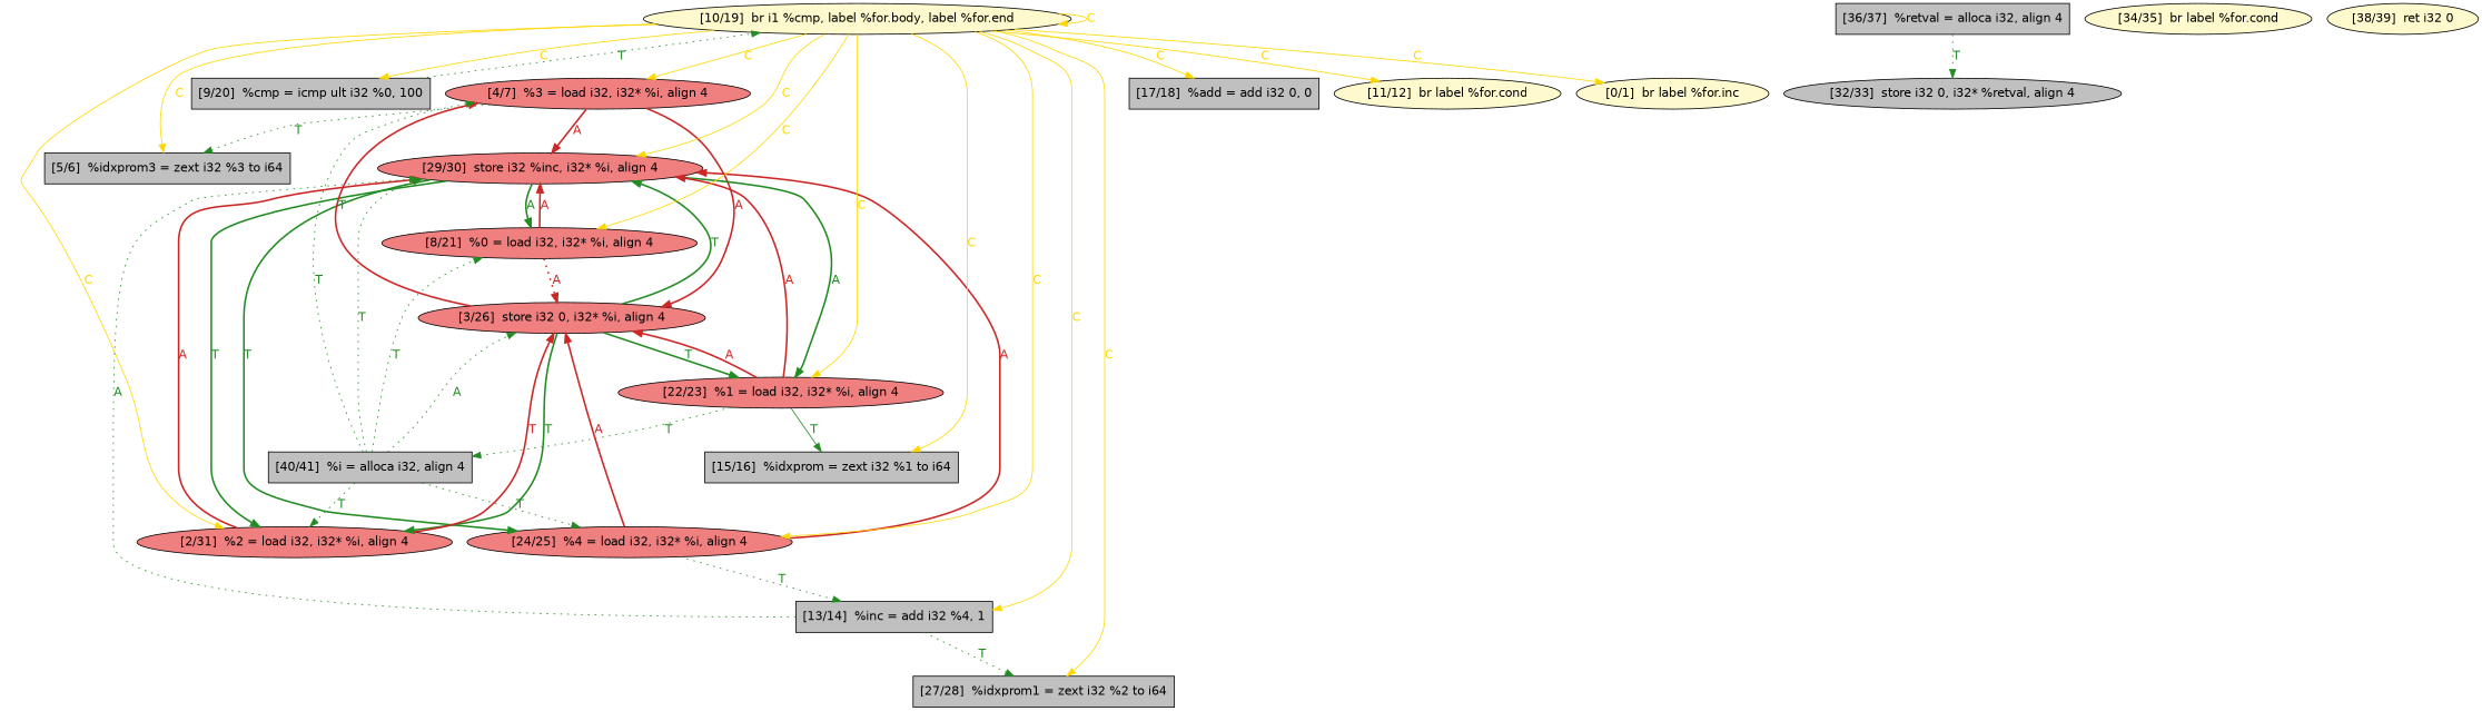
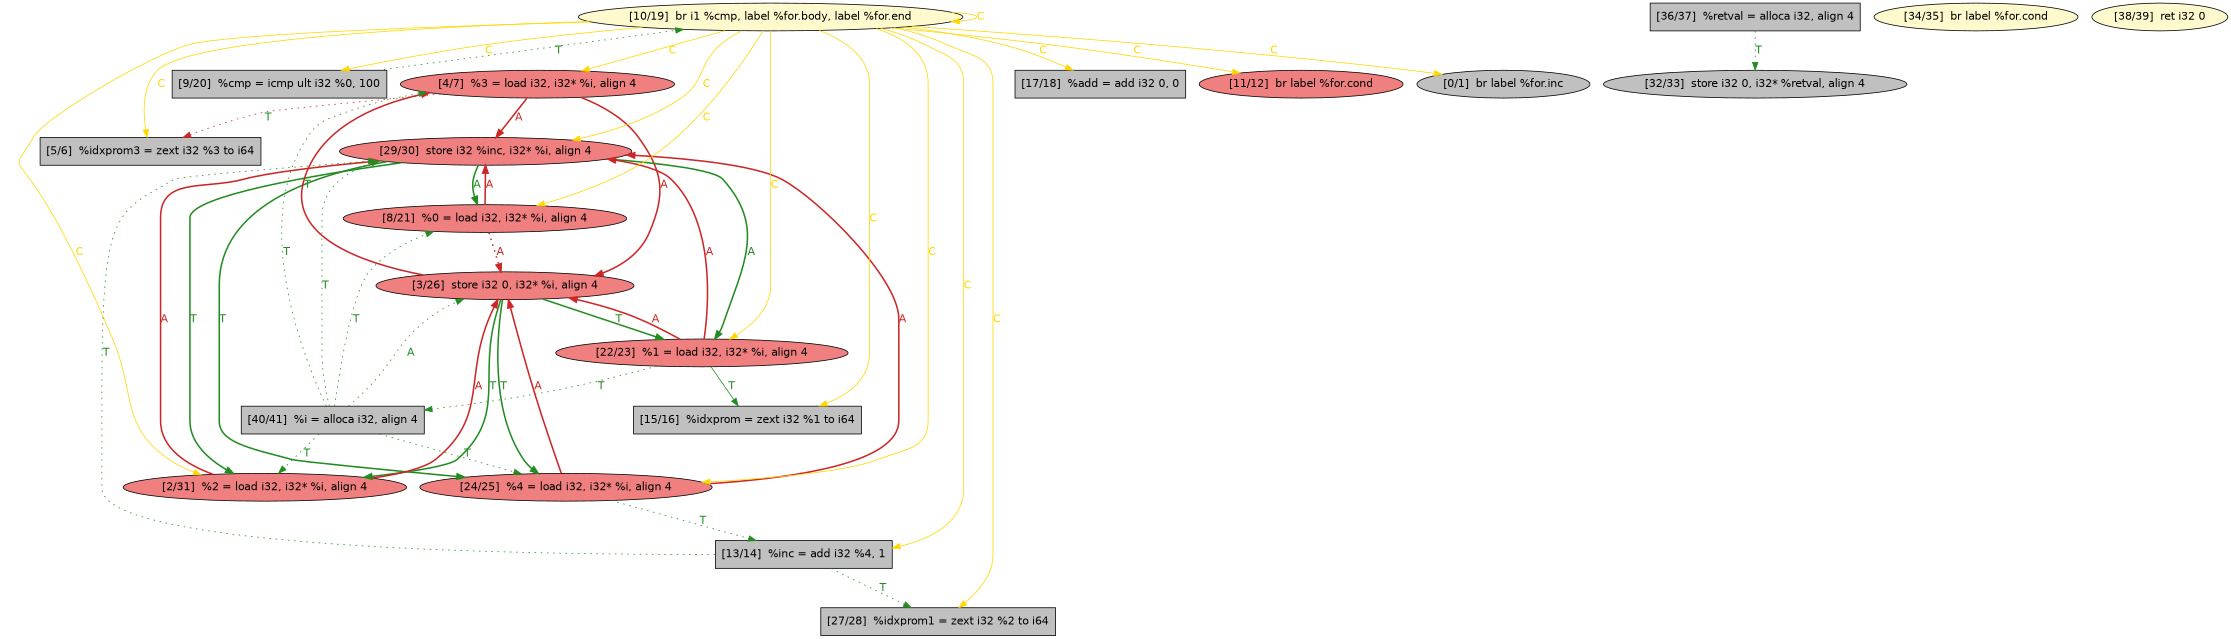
  digraph {
    fontname="DejaVu Sans"
    node [fillcolor=grey fontname="DejaVu Sans" shape=ellipse style=filled]
    edge [color=forestgreen fontcolor=forestgreen fontname="DejaVu Sans" penwidth=2.0 style=solid]
    n1 [fillcolor=lightcoral label="[4/7]  %3 = load i32, i32* %i, align 4"]
    n2 [label="[5/6]  %idxprom3 = zext i32 %3 to i64" shape=rectangle]
    n3 [fillcolor=lightcoral label="[29/30]  store i32 %inc, i32* %i, align 4"]
    n4 [fillcolor=lightcoral label="[3/26]  store i32 0, i32* %i, align 4"]
    n5 [fillcolor=lightcoral label="[8/21]  %0 = load i32, i32* %i, align 4"]
    n6 [fillcolor=lightcoral label="[22/23]  %1 = load i32, i32* %i, align 4"]
    n7 [fillcolor=lightcoral label="[2/31]  %2 = load i32, i32* %i, align 4"]
    n8 [fillcolor=lightcoral label="[24/25]  %4 = load i32, i32* %i, align 4"]
    n9 [label="[9/20]  %cmp = icmp ult i32 %0, 100" shape=rectangle]
    n10 [fillcolor=lemonchiffon label="[10/19]  br i1 %cmp, label %for.body, label %for.end"]
    n11 [label="[17/18]  %add = add i32 0, 0" shape=rectangle]
-   n12 [fillcolor=lemonchiffon label="[11/12]  br label %for.cond"]
-   n13 [fillcolor=lemonchiffon label="[0/1]  br label %for.inc"]
+   n12 [fillcolor=lightcoral label="[11/12]  br label %for.cond"]
+   n13 [label="[0/1]  br label %for.inc"]
    n14 [label="[13/14]  %inc = add i32 %4, 1" shape=rectangle]
    n15 [label="[27/28]  %idxprom1 = zext i32 %2 to i64" shape=rectangle]
    n16 [label="[15/16]  %idxprom = zext i32 %1 to i64" shape=rectangle]
    n17 [label="[40/41]  %i = alloca i32, align 4" shape=rectangle]
    n18 [label="[32/33]  store i32 0, i32* %retval, align 4"]
    n19 [label="[36/37]  %retval = alloca i32, align 4" shape=rectangle]
    n20 [fillcolor=lemonchiffon label="[34/35]  br label %for.cond"]
    n21 [fillcolor=lemonchiffon label="[38/39]  ret i32 0"]
-   n1 -> n2 [label=T penwidth=1.0 style=dotted]
+   n1 -> n2 [color=firebrick3 label=T penwidth=1.0 style=dotted]
    n1 -> n3 [color=firebrick3 fontcolor=firebrick3 label=A]
    n1 -> n4 [color=firebrick3 fontcolor=firebrick3 label=A]
    n3 -> n5 [label=A]
    n3 -> n6 [label=A]
    n3 -> n7 [label=T]
    n3 -> n8 [label=T]
    n4 -> n1 [color=firebrick3 label=T]
    n4 -> n6 [label=T]
    n4 -> n7 [label=T]
-   n4 -> n3 [label=T]
+   n4 -> n8 [label=T]
    n5 -> n3 [color=firebrick3 fontcolor=firebrick3 label=A]
    n5 -> n4 [color=firebrick3 fontcolor=firebrick3 label=A style=dotted]
    n6 -> n3 [color=firebrick3 fontcolor=firebrick3 label=A]
    n6 -> n4 [color=firebrick3 fontcolor=firebrick3 label=A]
    n6 -> n16 [label=T penwidth=1.0]
    n6 -> n17 [label=T penwidth=1.0 style=dotted]
    n7 -> n3 [color=firebrick3 fontcolor=firebrick3 label=A]
-   n7 -> n4 [color=firebrick3 fontcolor=firebrick3 label=T]
+   n7 -> n4 [color=firebrick3 fontcolor=firebrick3 label=A]
    n8 -> n3 [color=firebrick3 fontcolor=firebrick3 label=A]
    n8 -> n4 [color=firebrick3 fontcolor=firebrick3 label=A]
    n8 -> n14 [label=T penwidth=1.0 style=dotted]
    n9 -> n10 [label=T penwidth=1.0 style=dotted]
    n10 -> n1 [color=gold fontcolor=gold label=C penwidth="" style=""]
    n10 -> n2 [color=gold fontcolor=gold label=C penwidth="" style=""]
    n10 -> n3 [color=gold fontcolor=gold label=C penwidth="" style=""]
    n10 -> n5 [color=gold fontcolor=gold label=C penwidth="" style=""]
    n10 -> n6 [color=gold fontcolor=gold label=C penwidth="" style=""]
    n10 -> n7 [color=gold fontcolor=gold label=C penwidth="" style=""]
    n10 -> n8 [color=gold fontcolor=gold label=C penwidth="" style=""]
    n10 -> n9 [color=gold fontcolor=gold label=C penwidth="" style=""]
    n10 -> n10 [color=gold fontcolor=gold label=C penwidth="" style=""]
    n10 -> n11 [color=gold fontcolor=gold label=C penwidth="" style=""]
    n10 -> n12 [color=gold fontcolor=gold label=C penwidth="" style=""]
    n10 -> n13 [color=gold fontcolor=gold label=C penwidth="" style=""]
    n10 -> n14 [color=gold fontcolor=gold label=C penwidth="" style=""]
    n10 -> n15 [color=gold fontcolor=gold label=C penwidth="" style=""]
    n10 -> n16 [color=gold fontcolor=gold label=C penwidth="" style=""]
-   n14 -> n3 [label=A penwidth=1.0 style=dotted]
+   n14 -> n3 [label=T penwidth=1.0 style=dotted]
    n14 -> n15 [label=T penwidth=1.0 style=dotted]
    n17 -> n1 [label=T penwidth=1.0 style=dotted]
    n17 -> n3 [label=T penwidth=1.0 style=dotted]
    n17 -> n4 [label=A penwidth=1.0 style=dotted]
    n17 -> n5 [label=T penwidth=1.0 style=dotted]
    n17 -> n7 [label=T penwidth=1.0 style=dotted]
    n17 -> n8 [label=T penwidth=1.0 style=dotted]
    n19 -> n18 [label=T penwidth=1.0 style=dotted]
  }
